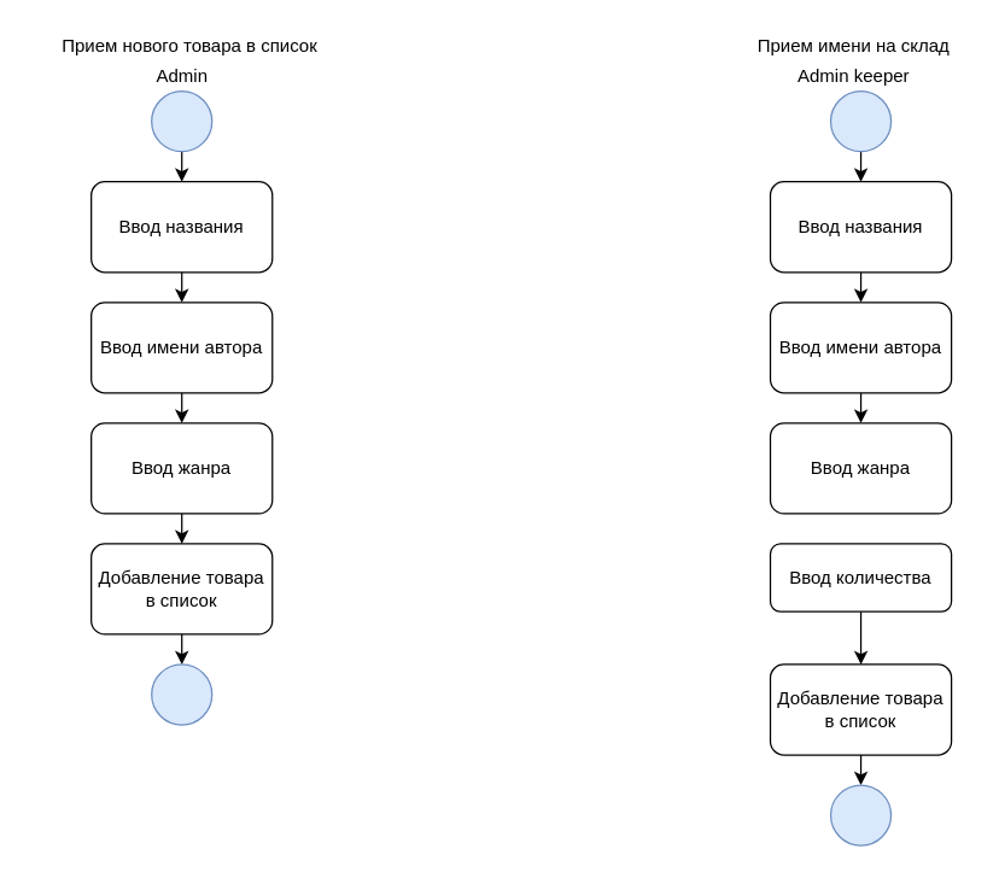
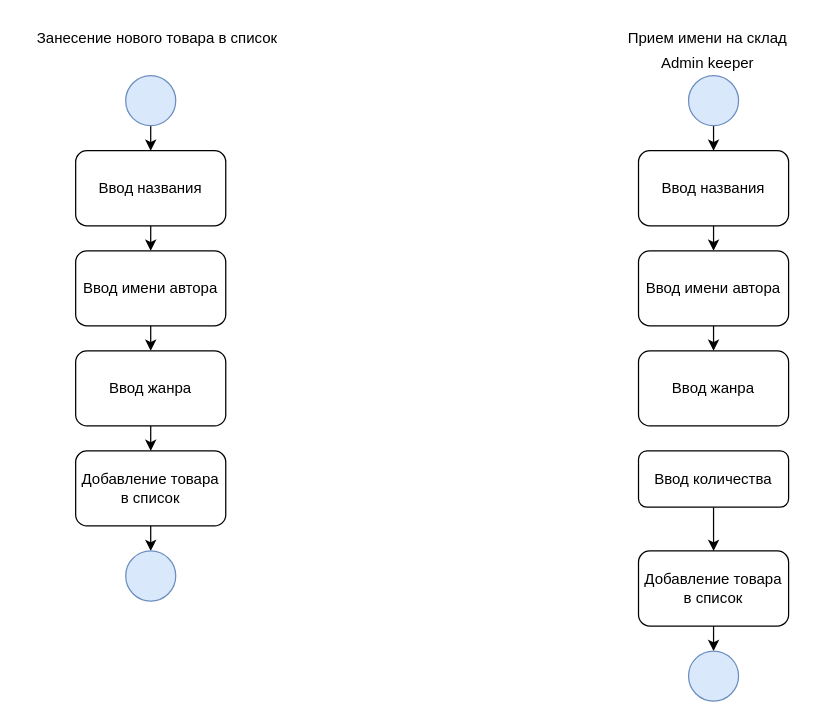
  <mxCell id="0" />
  <mxCell id="1" parent="0" />
  <mxCell id="2" style="edgeStyle=orthogonalEdgeStyle;rounded=0;orthogonalLoop=1;jettySize=auto;html=1;exitX=0.5;exitY=1;exitDx=0;exitDy=0;entryX=0.5;entryY=0;entryDx=0;entryDy=0;" edge="1" parent="1" target="5"><mxGeometry relative="1" as="geometry"><mxPoint x="120" y="100" as="sourcePoint" /></mxGeometry></mxCell>
  <mxCell id="3" value="" style="ellipse;whiteSpace=wrap;html=1;aspect=fixed;fillColor=#dae8fc;strokeColor=#6c8ebf;" vertex="1" parent="1"><mxGeometry x="100" y="60" width="40" height="40" as="geometry" /></mxCell>
  <mxCell id="4" style="edgeStyle=orthogonalEdgeStyle;rounded=0;orthogonalLoop=1;jettySize=auto;html=1;exitX=0.5;exitY=1;exitDx=0;exitDy=0;entryX=0.5;entryY=0;entryDx=0;entryDy=0;" edge="1" parent="1" source="5" target="7"><mxGeometry relative="1" as="geometry" /></mxCell>
  <mxCell id="5" value="Ввод названия" style="rounded=1;whiteSpace=wrap;html=1;" vertex="1" parent="1"><mxGeometry x="60" y="120" width="120" height="60" as="geometry" /></mxCell>
  <mxCell id="6" style="edgeStyle=orthogonalEdgeStyle;rounded=0;orthogonalLoop=1;jettySize=auto;html=1;exitX=0.5;exitY=1;exitDx=0;exitDy=0;entryX=0.5;entryY=0;entryDx=0;entryDy=0;" edge="1" parent="1" source="7" target="9"><mxGeometry relative="1" as="geometry" /></mxCell>
  <mxCell id="7" value="Ввод имени автора" style="rounded=1;whiteSpace=wrap;html=1;" vertex="1" parent="1"><mxGeometry x="60" y="200" width="120" height="60" as="geometry" /></mxCell>
  <mxCell id="8" style="edgeStyle=orthogonalEdgeStyle;rounded=0;orthogonalLoop=1;jettySize=auto;html=1;exitX=0.5;exitY=1;exitDx=0;exitDy=0;entryX=0.5;entryY=0;entryDx=0;entryDy=0;" edge="1" parent="1" source="9" target="11"><mxGeometry relative="1" as="geometry" /></mxCell>
  <mxCell id="9" value="Ввод жанра" style="rounded=1;whiteSpace=wrap;html=1;" vertex="1" parent="1"><mxGeometry x="60" y="280" width="120" height="60" as="geometry" /></mxCell>
  <mxCell id="10" style="edgeStyle=orthogonalEdgeStyle;rounded=0;orthogonalLoop=1;jettySize=auto;html=1;exitX=0.5;exitY=1;exitDx=0;exitDy=0;entryX=0.5;entryY=0;entryDx=0;entryDy=0;" edge="1" parent="1" source="11" target="13"><mxGeometry relative="1" as="geometry" /></mxCell>
  <mxCell id="11" value="Добавление товара в список" style="rounded=1;whiteSpace=wrap;html=1;" vertex="1" parent="1"><mxGeometry x="60" y="360" width="120" height="60" as="geometry" /></mxCell>
- <mxCell id="12" value="Прием нового товара в список" style="text;html=1;align=center;verticalAlign=middle;resizable=0;points=[];autosize=1;" vertex="1" parent="1"><mxGeometry x="20" y="20" width="210" height="20" as="geometry" /></mxCell>
+ <mxCell id="12" value="Занесение нового товара в список" style="text;html=1;align=center;verticalAlign=middle;resizable=0;points=[];autosize=1;" vertex="1" parent="1"><mxGeometry x="20" y="20" width="210" height="20" as="geometry" /></mxCell>
  <mxCell id="13" value="" style="ellipse;whiteSpace=wrap;html=1;aspect=fixed;fillColor=#dae8fc;strokeColor=#6c8ebf;" vertex="1" parent="1"><mxGeometry x="100" y="440" width="40" height="40" as="geometry" /></mxCell>
- <mxCell id="14" value="Admin" style="text;html=1;align=center;verticalAlign=middle;resizable=0;points=[];autosize=1;" vertex="1" parent="1"><mxGeometry x="95" y="40" width="50" height="20" as="geometry" /></mxCell>
  <mxCell id="15" value="Прием имени на склад" style="text;html=1;align=center;verticalAlign=middle;resizable=0;points=[];autosize=1;" vertex="1" parent="1"><mxGeometry x="490" y="20" width="150" height="20" as="geometry" /></mxCell>
  <mxCell id="16" value="Admin keeper" style="text;html=1;align=center;verticalAlign=middle;resizable=0;points=[];autosize=1;" vertex="1" parent="1"><mxGeometry x="525" y="40" width="80" height="20" as="geometry" /></mxCell>
  <mxCell id="17" style="edgeStyle=orthogonalEdgeStyle;rounded=0;orthogonalLoop=1;jettySize=auto;html=1;exitX=0.5;exitY=1;exitDx=0;exitDy=0;entryX=0.5;entryY=0;entryDx=0;entryDy=0;" edge="1" parent="1" target="20"><mxGeometry relative="1" as="geometry"><mxPoint x="570" y="100" as="sourcePoint" /></mxGeometry></mxCell>
  <mxCell id="18" value="" style="ellipse;whiteSpace=wrap;html=1;aspect=fixed;fillColor=#dae8fc;strokeColor=#6c8ebf;" vertex="1" parent="1"><mxGeometry x="550" y="60" width="40" height="40" as="geometry" /></mxCell>
  <mxCell id="19" style="edgeStyle=orthogonalEdgeStyle;rounded=0;orthogonalLoop=1;jettySize=auto;html=1;exitX=0.5;exitY=1;exitDx=0;exitDy=0;entryX=0.5;entryY=0;entryDx=0;entryDy=0;" edge="1" parent="1" source="20" target="22"><mxGeometry relative="1" as="geometry" /></mxCell>
  <mxCell id="20" value="Ввод названия" style="rounded=1;whiteSpace=wrap;html=1;" vertex="1" parent="1"><mxGeometry x="510" y="120" width="120" height="60" as="geometry" /></mxCell>
  <mxCell id="21" style="edgeStyle=orthogonalEdgeStyle;rounded=0;orthogonalLoop=1;jettySize=auto;html=1;exitX=0.5;exitY=1;exitDx=0;exitDy=0;entryX=0.5;entryY=0;entryDx=0;entryDy=0;" edge="1" parent="1" source="22" target="23"><mxGeometry relative="1" as="geometry" /></mxCell>
  <mxCell id="22" value="Ввод имени автора" style="rounded=1;whiteSpace=wrap;html=1;" vertex="1" parent="1"><mxGeometry x="510" y="200" width="120" height="60" as="geometry" /></mxCell>
  <mxCell id="23" value="Ввод жанра" style="rounded=1;whiteSpace=wrap;html=1;" vertex="1" parent="1"><mxGeometry x="510" y="280" width="120" height="60" as="geometry" /></mxCell>
  <mxCell id="24" value="Добавление товара в список" style="rounded=1;whiteSpace=wrap;html=1;" vertex="1" parent="1"><mxGeometry x="510" y="440" width="120" height="60" as="geometry" /></mxCell>
  <mxCell id="25" style="edgeStyle=orthogonalEdgeStyle;rounded=0;orthogonalLoop=1;jettySize=auto;html=1;exitX=0.5;exitY=1;exitDx=0;exitDy=0;entryX=0.5;entryY=0;entryDx=0;entryDy=0;" edge="1" parent="1" source="26" target="24"><mxGeometry relative="1" as="geometry" /></mxCell>
  <mxCell id="26" value="Ввод количества" style="rounded=1;whiteSpace=wrap;html=1;" vertex="1" parent="1"><mxGeometry x="510" y="360" width="120" height="45" as="geometry" /></mxCell>
  <mxCell id="27" style="edgeStyle=orthogonalEdgeStyle;rounded=0;orthogonalLoop=1;jettySize=auto;html=1;exitX=0.5;exitY=1;exitDx=0;exitDy=0;entryX=0.5;entryY=0;entryDx=0;entryDy=0;" edge="1" parent="1" target="28"><mxGeometry relative="1" as="geometry"><mxPoint x="570" y="500" as="sourcePoint" /></mxGeometry></mxCell>
  <mxCell id="28" value="" style="ellipse;whiteSpace=wrap;html=1;aspect=fixed;fillColor=#dae8fc;strokeColor=#6c8ebf;" vertex="1" parent="1"><mxGeometry x="550" y="520" width="40" height="40" as="geometry" /></mxCell>
